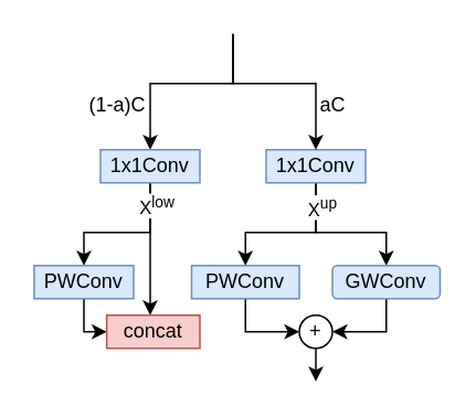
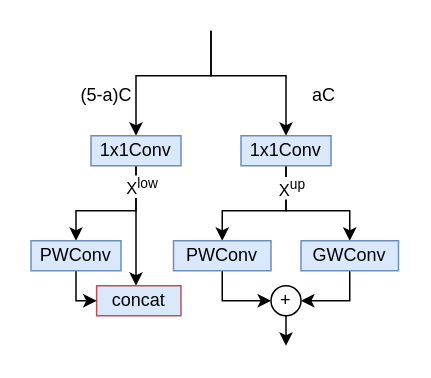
  <mxCell id="0" />
  <mxCell id="1" parent="0" />
  <mxCell id="2" value="" style="endArrow=classic;html=1;rounded=0;entryX=0.5;entryY=0;entryDx=0;entryDy=0;" parent="1" target="6" edge="1"><mxGeometry width="50" height="50" relative="1" as="geometry"><mxPoint x="140" y="20" as="sourcePoint" /><mxPoint x="140" y="60" as="targetPoint" /><Array as="points"><mxPoint x="140" y="50" /><mxPoint x="90" y="50" /></Array></mxGeometry></mxCell>
  <mxCell id="3" style="edgeStyle=orthogonalEdgeStyle;rounded=0;orthogonalLoop=1;jettySize=auto;html=1;exitX=0.5;exitY=1;exitDx=0;exitDy=0;" parent="1" source="6" edge="1"><mxGeometry relative="1" as="geometry"><mxPoint x="90" y="190" as="targetPoint" /></mxGeometry></mxCell>
  <mxCell id="4" style="edgeStyle=orthogonalEdgeStyle;rounded=0;orthogonalLoop=1;jettySize=auto;html=1;exitX=0.5;exitY=1;exitDx=0;exitDy=0;entryX=0.5;entryY=0;entryDx=0;entryDy=0;" parent="1" source="6" target="16" edge="1"><mxGeometry relative="1" as="geometry"><Array as="points"><mxPoint x="90" y="140" /><mxPoint x="50" y="140" /></Array></mxGeometry></mxCell>
  <mxCell id="5" value="X&lt;sup&gt;low&lt;/sup&gt;" style="edgeLabel;html=1;align=center;verticalAlign=middle;resizable=0;points=[];" parent="4" vertex="1" connectable="0"><mxGeometry x="-0.711" y="3" relative="1" as="geometry"><mxPoint as="offset" /></mxGeometry></mxCell>
  <mxCell id="6" value="1x1Conv" style="rounded=0;whiteSpace=wrap;html=1;fillColor=#dae8fc;strokeColor=#6c8ebf;" parent="1" vertex="1"><mxGeometry x="60" y="90" width="60" height="20" as="geometry" /></mxCell>
  <mxCell id="7" style="edgeStyle=orthogonalEdgeStyle;rounded=0;orthogonalLoop=1;jettySize=auto;html=1;exitX=0.5;exitY=1;exitDx=0;exitDy=0;entryX=0.5;entryY=0;entryDx=0;entryDy=0;" parent="1" source="10" target="18" edge="1"><mxGeometry relative="1" as="geometry"><Array as="points"><mxPoint x="190" y="140" /><mxPoint x="148" y="140" /></Array></mxGeometry></mxCell>
  <mxCell id="8" style="edgeStyle=orthogonalEdgeStyle;rounded=0;orthogonalLoop=1;jettySize=auto;html=1;exitX=0.5;exitY=1;exitDx=0;exitDy=0;entryX=0.5;entryY=0;entryDx=0;entryDy=0;" parent="1" source="10" target="20" edge="1"><mxGeometry relative="1" as="geometry"><Array as="points"><mxPoint x="190" y="140" /><mxPoint x="233" y="140" /></Array></mxGeometry></mxCell>
  <mxCell id="9" value="X&lt;sup&gt;up&lt;/sup&gt;" style="edgeLabel;html=1;align=center;verticalAlign=middle;resizable=0;points=[];" parent="8" vertex="1" connectable="0"><mxGeometry x="-0.697" y="3" relative="1" as="geometry"><mxPoint as="offset" /></mxGeometry></mxCell>
  <mxCell id="10" value="1x1Conv" style="rounded=0;whiteSpace=wrap;html=1;fillColor=#dae8fc;strokeColor=#6c8ebf;" parent="1" vertex="1"><mxGeometry x="160" y="90" width="60" height="20" as="geometry" /></mxCell>
  <mxCell id="11" value="" style="endArrow=classic;html=1;rounded=0;entryX=0.5;entryY=0;entryDx=0;entryDy=0;" parent="1" target="10" edge="1"><mxGeometry width="50" height="50" relative="1" as="geometry"><mxPoint x="140" y="20" as="sourcePoint" /><mxPoint x="200" y="360" as="targetPoint" /><Array as="points"><mxPoint x="140" y="30" /><mxPoint x="140" y="50" /><mxPoint x="190" y="50" /></Array></mxGeometry></mxCell>
- <mxCell id="12" value="aC" style="text;html=1;align=center;verticalAlign=middle;resizable=0;points=[];autosize=1;strokeColor=none;fillColor=none;" parent="1" vertex="1"><mxGeometry x="180" y="48" width="40" height="30" as="geometry" /></mxCell>
- <mxCell id="13" value="(1-a)C" style="text;html=1;align=center;verticalAlign=middle;resizable=0;points=[];autosize=1;strokeColor=none;fillColor=none;" parent="1" vertex="1"><mxGeometry x="40" y="48" width="60" height="30" as="geometry" /></mxCell>
- <mxCell id="14" value="concat" style="rounded=0;whiteSpace=wrap;html=1;fillColor=#f8cecc;strokeColor=#b85450;" parent="1" vertex="1"><mxGeometry x="63.75" y="190" width="56.25" height="20" as="geometry" /></mxCell>
+ <mxCell id="12" value="aC" style="text;html=1;align=center;verticalAlign=middle;resizable=0;points=[];autosize=1;strokeColor=none;fillColor=none;" parent="1" vertex="1"><mxGeometry x="195" y="48" width="40" height="30" as="geometry" /></mxCell>
+ <mxCell id="13" value="(5-a)C" style="text;html=1;align=center;verticalAlign=middle;resizable=0;points=[];autosize=1;strokeColor=none;fillColor=none;" parent="1" vertex="1"><mxGeometry x="40" y="48" width="60" height="30" as="geometry" /></mxCell>
+ <mxCell id="14" value="concat" style="rounded=0;whiteSpace=wrap;html=1;fillColor=#dae8fc;strokeColor=#b85450;" parent="1" vertex="1"><mxGeometry x="63.75" y="190" width="56.25" height="20" as="geometry" /></mxCell>
  <mxCell id="15" style="edgeStyle=orthogonalEdgeStyle;rounded=0;orthogonalLoop=1;jettySize=auto;html=1;exitX=0.5;exitY=1;exitDx=0;exitDy=0;entryX=0;entryY=0.5;entryDx=0;entryDy=0;" parent="1" source="16" target="14" edge="1"><mxGeometry relative="1" as="geometry"><Array as="points"><mxPoint x="50" y="200" /></Array></mxGeometry></mxCell>
  <mxCell id="16" value="PWConv" style="rounded=0;whiteSpace=wrap;html=1;fillColor=#dae8fc;strokeColor=#6c8ebf;" parent="1" vertex="1"><mxGeometry x="20" y="160" width="60" height="20" as="geometry" /></mxCell>
  <mxCell id="17" style="edgeStyle=orthogonalEdgeStyle;rounded=0;orthogonalLoop=1;jettySize=auto;html=1;exitX=0.5;exitY=1;exitDx=0;exitDy=0;entryX=0;entryY=0.5;entryDx=0;entryDy=0;" parent="1" source="18" target="22" edge="1"><mxGeometry relative="1" as="geometry"><mxPoint x="163.75" y="200" as="targetPoint" /><Array as="points"><mxPoint x="148" y="200" /></Array></mxGeometry></mxCell>
  <mxCell id="18" value="PWConv" style="rounded=0;whiteSpace=wrap;html=1;fillColor=#dae8fc;strokeColor=#6c8ebf;" parent="1" vertex="1"><mxGeometry x="115" y="160" width="65" height="20" as="geometry" /></mxCell>
  <mxCell id="19" style="edgeStyle=orthogonalEdgeStyle;rounded=0;orthogonalLoop=1;jettySize=auto;html=1;exitX=0.5;exitY=1;exitDx=0;exitDy=0;entryX=1;entryY=0.5;entryDx=0;entryDy=0;" parent="1" source="20" target="22" edge="1"><mxGeometry relative="1" as="geometry"><Array as="points"><mxPoint x="233" y="200" /></Array></mxGeometry></mxCell>
- <mxCell id="20" value="GWConv" style="whiteSpace=wrap;html=1;fillColor=#dae8fc;strokeColor=#6c8ebf;rounded=1;" parent="1" vertex="1"><mxGeometry x="200" y="160" width="65" height="20" as="geometry" /></mxCell>
+ <mxCell id="20" value="GWConv" style="rounded=0;whiteSpace=wrap;html=1;fillColor=#dae8fc;strokeColor=#6c8ebf;" parent="1" vertex="1"><mxGeometry x="200" y="160" width="65" height="20" as="geometry" /></mxCell>
  <mxCell id="21" value="" style="edgeStyle=orthogonalEdgeStyle;rounded=0;orthogonalLoop=1;jettySize=auto;html=1;" edge="1" parent="1" source="22"><mxGeometry relative="1" as="geometry"><mxPoint x="190" y="230" as="targetPoint" /></mxGeometry></mxCell>
  <mxCell id="22" value="+" style="ellipse;whiteSpace=wrap;html=1;aspect=fixed;" parent="1" vertex="1"><mxGeometry x="180" y="190" width="20" height="20" as="geometry" /></mxCell>
